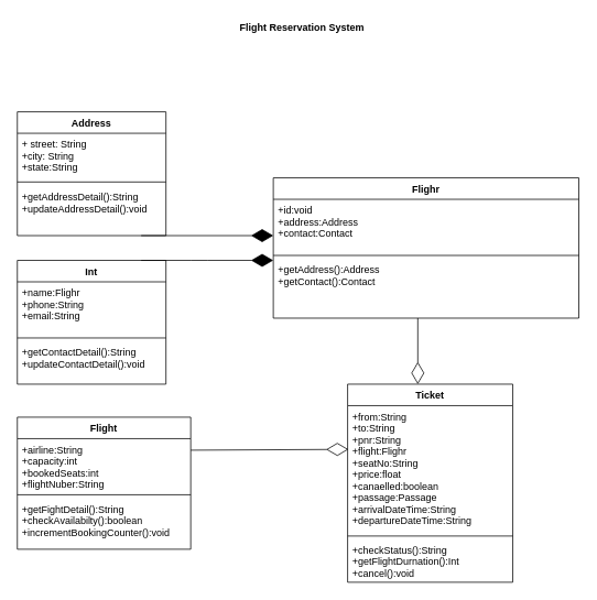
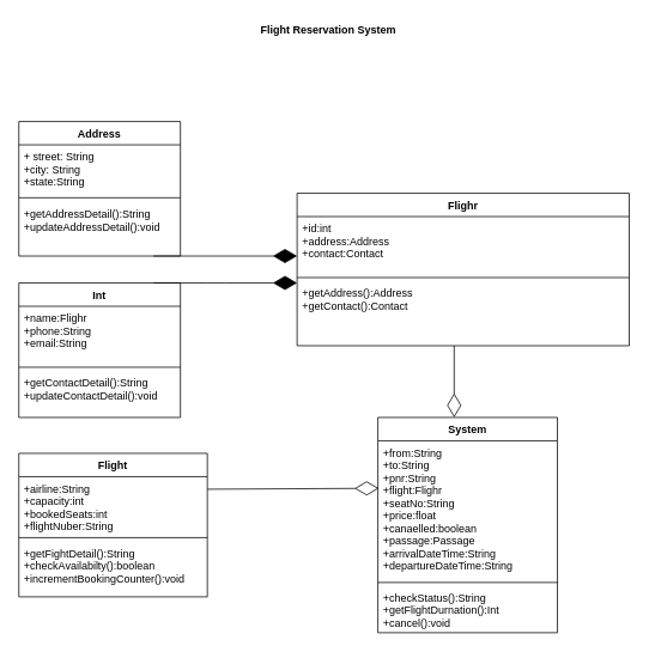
  <mxCell id="0" />
  <mxCell id="1" parent="0" />
  <mxCell id="2" value="Address" style="swimlane;fontStyle=1;align=center;verticalAlign=top;childLayout=stackLayout;horizontal=1;startSize=26;horizontalStack=0;resizeParent=1;resizeParentMax=0;resizeLast=0;collapsible=1;marginBottom=0;" vertex="1" parent="1"><mxGeometry x="20" y="135" width="180" height="150" as="geometry" /></mxCell>
  <mxCell id="3" value="+ street: String&#10;+city: String&#10;+state:String" style="text;strokeColor=none;fillColor=none;align=left;verticalAlign=top;spacingLeft=4;spacingRight=4;overflow=hidden;rotatable=0;points=[[0,0.5],[1,0.5]];portConstraint=eastwest;" vertex="1" parent="2"><mxGeometry y="26" width="180" height="54" as="geometry" /></mxCell>
  <mxCell id="4" value="" style="line;strokeWidth=1;fillColor=none;align=left;verticalAlign=middle;spacingTop=-1;spacingLeft=3;spacingRight=3;rotatable=0;labelPosition=right;points=[];portConstraint=eastwest;" vertex="1" parent="2"><mxGeometry y="80" width="180" height="10" as="geometry" /></mxCell>
  <mxCell id="5" value="+getAddressDetail():String&#10;+updateAddressDetail():void" style="text;strokeColor=none;fillColor=none;align=left;verticalAlign=top;spacingLeft=4;spacingRight=4;overflow=hidden;rotatable=0;points=[[0,0.5],[1,0.5]];portConstraint=eastwest;" vertex="1" parent="2"><mxGeometry y="90" width="180" height="60" as="geometry" /></mxCell>
  <mxCell id="6" value="Flight Reservation System" style="text;align=center;fontStyle=1;verticalAlign=middle;spacingLeft=3;spacingRight=3;strokeColor=none;rotatable=0;points=[[0,0.5],[1,0.5]];portConstraint=eastwest;" vertex="1" parent="1"><mxGeometry x="325" y="20" width="80" height="26" as="geometry" /></mxCell>
  <mxCell id="7" value="Int" style="swimlane;fontStyle=1;align=center;verticalAlign=top;childLayout=stackLayout;horizontal=1;startSize=26;horizontalStack=0;resizeParent=1;resizeParentMax=0;resizeLast=0;collapsible=1;marginBottom=0;" vertex="1" parent="1"><mxGeometry x="20" y="315" width="180" height="150" as="geometry" /></mxCell>
  <mxCell id="8" value="+name:Flighr&#10;+phone:String&#10;+email:String" style="text;strokeColor=none;fillColor=none;align=left;verticalAlign=top;spacingLeft=4;spacingRight=4;overflow=hidden;rotatable=0;points=[[0,0.5],[1,0.5]];portConstraint=eastwest;" vertex="1" parent="7"><mxGeometry y="26" width="180" height="64" as="geometry" /></mxCell>
  <mxCell id="9" value="" style="line;strokeWidth=1;fillColor=none;align=left;verticalAlign=middle;spacingTop=-1;spacingLeft=3;spacingRight=3;rotatable=0;labelPosition=right;points=[];portConstraint=eastwest;" vertex="1" parent="7"><mxGeometry y="90" width="180" height="8" as="geometry" /></mxCell>
  <mxCell id="10" value="+getContactDetail():String&#10;+updateContactDetail():void" style="text;strokeColor=none;fillColor=none;align=left;verticalAlign=top;spacingLeft=4;spacingRight=4;overflow=hidden;rotatable=0;points=[[0,0.5],[1,0.5]];portConstraint=eastwest;" vertex="1" parent="7"><mxGeometry y="98" width="180" height="52" as="geometry" /></mxCell>
  <mxCell id="11" value="Flighr" style="swimlane;fontStyle=1;align=center;verticalAlign=top;childLayout=stackLayout;horizontal=1;startSize=26;horizontalStack=0;resizeParent=1;resizeParentMax=0;resizeLast=0;collapsible=1;marginBottom=0;" vertex="1" parent="1"><mxGeometry x="330" y="215" width="370" height="170" as="geometry" /></mxCell>
- <mxCell id="12" value="+id:void&#10;+address:Address&#10;+contact:Contact" style="text;strokeColor=none;fillColor=none;align=left;verticalAlign=top;spacingLeft=4;spacingRight=4;overflow=hidden;rotatable=0;points=[[0,0.5],[1,0.5]];portConstraint=eastwest;" vertex="1" parent="11"><mxGeometry y="26" width="370" height="64" as="geometry" /></mxCell>
+ <mxCell id="12" value="+id:int&#10;+address:Address&#10;+contact:Contact" style="text;strokeColor=none;fillColor=none;align=left;verticalAlign=top;spacingLeft=4;spacingRight=4;overflow=hidden;rotatable=0;points=[[0,0.5],[1,0.5]];portConstraint=eastwest;" vertex="1" parent="11"><mxGeometry y="26" width="370" height="64" as="geometry" /></mxCell>
  <mxCell id="13" value="" style="line;strokeWidth=1;fillColor=none;align=left;verticalAlign=middle;spacingTop=-1;spacingLeft=3;spacingRight=3;rotatable=0;labelPosition=right;points=[];portConstraint=eastwest;" vertex="1" parent="11"><mxGeometry y="90" width="370" height="8" as="geometry" /></mxCell>
  <mxCell id="14" value="+getAddress():Address&#10;+getContact():Contact" style="text;strokeColor=none;fillColor=none;align=left;verticalAlign=top;spacingLeft=4;spacingRight=4;overflow=hidden;rotatable=0;points=[[0,0.5],[1,0.5]];portConstraint=eastwest;" vertex="1" parent="11"><mxGeometry y="98" width="370" height="72" as="geometry" /></mxCell>
- <mxCell id="15" value="Ticket" style="swimlane;fontStyle=1;align=center;verticalAlign=top;childLayout=stackLayout;horizontal=1;startSize=26;horizontalStack=0;resizeParent=1;resizeParentMax=0;resizeLast=0;collapsible=1;marginBottom=0;" vertex="1" parent="1"><mxGeometry x="420" y="465" width="200" height="240" as="geometry" /></mxCell>
+ <mxCell id="15" value="System" style="swimlane;fontStyle=1;align=center;verticalAlign=top;childLayout=stackLayout;horizontal=1;startSize=26;horizontalStack=0;resizeParent=1;resizeParentMax=0;resizeLast=0;collapsible=1;marginBottom=0;" vertex="1" parent="1"><mxGeometry x="420" y="465" width="200" height="240" as="geometry" /></mxCell>
  <mxCell id="16" value="+from:String&#10;+to:String&#10;+pnr:String&#10;+flight:Flighr&#10;+seatNo:String&#10;+price:float&#10;+canaelled:boolean&#10;+passage:Passage&#10;+arrivalDateTime:String&#10;+departureDateTime:String" style="text;strokeColor=none;fillColor=none;align=left;verticalAlign=top;spacingLeft=4;spacingRight=4;overflow=hidden;rotatable=0;points=[[0,0.5],[1,0.5]];portConstraint=eastwest;" vertex="1" parent="15"><mxGeometry y="26" width="200" height="154" as="geometry" /></mxCell>
  <mxCell id="17" value="" style="line;strokeWidth=1;fillColor=none;align=left;verticalAlign=middle;spacingTop=-1;spacingLeft=3;spacingRight=3;rotatable=0;labelPosition=right;points=[];portConstraint=eastwest;" vertex="1" parent="15"><mxGeometry y="180" width="200" height="8" as="geometry" /></mxCell>
  <mxCell id="18" value="+checkStatus():String&#10;+getFlightDurnation():Int&#10;+cancel():void" style="text;strokeColor=none;fillColor=none;align=left;verticalAlign=top;spacingLeft=4;spacingRight=4;overflow=hidden;rotatable=0;points=[[0,0.5],[1,0.5]];portConstraint=eastwest;" vertex="1" parent="15"><mxGeometry y="188" width="200" height="52" as="geometry" /></mxCell>
  <mxCell id="19" value="" style="endArrow=diamondThin;endFill=1;endSize=24;html=1;" edge="1" parent="1"><mxGeometry width="160" relative="1" as="geometry"><mxPoint x="170" y="315" as="sourcePoint" /><mxPoint x="330" y="315" as="targetPoint" /><Array as="points"><mxPoint x="240" y="315" /></Array></mxGeometry></mxCell>
  <mxCell id="20" value="" style="endArrow=diamondThin;endFill=1;endSize=24;html=1;" edge="1" parent="1"><mxGeometry width="160" relative="1" as="geometry"><mxPoint x="170" y="285" as="sourcePoint" /><mxPoint x="330" y="285" as="targetPoint" /></mxGeometry></mxCell>
  <mxCell id="21" value="" style="endArrow=diamondThin;endFill=0;endSize=24;html=1;" edge="1" parent="1"><mxGeometry width="160" relative="1" as="geometry"><mxPoint x="505" y="385" as="sourcePoint" /><mxPoint x="505" y="465" as="targetPoint" /></mxGeometry></mxCell>
  <mxCell id="22" value="Flight" style="swimlane;fontStyle=1;align=center;verticalAlign=top;childLayout=stackLayout;horizontal=1;startSize=26;horizontalStack=0;resizeParent=1;resizeParentMax=0;resizeLast=0;collapsible=1;marginBottom=0;" vertex="1" parent="1"><mxGeometry x="20" y="505" width="210" height="160" as="geometry" /></mxCell>
  <mxCell id="23" value="+airline:String&#10;+capacity:int&#10;+bookedSeats:int&#10;+flightNuber:String" style="text;strokeColor=none;fillColor=none;align=left;verticalAlign=top;spacingLeft=4;spacingRight=4;overflow=hidden;rotatable=0;points=[[0,0.5],[1,0.5]];portConstraint=eastwest;" vertex="1" parent="22"><mxGeometry y="26" width="210" height="64" as="geometry" /></mxCell>
  <mxCell id="24" value="" style="line;strokeWidth=1;fillColor=none;align=left;verticalAlign=middle;spacingTop=-1;spacingLeft=3;spacingRight=3;rotatable=0;labelPosition=right;points=[];portConstraint=eastwest;" vertex="1" parent="22"><mxGeometry y="90" width="210" height="8" as="geometry" /></mxCell>
  <mxCell id="25" value="+getFightDetail():String&#10;+checkAvailabilty():boolean&#10;+incrementBookingCounter():void" style="text;strokeColor=none;fillColor=none;align=left;verticalAlign=top;spacingLeft=4;spacingRight=4;overflow=hidden;rotatable=0;points=[[0,0.5],[1,0.5]];portConstraint=eastwest;" vertex="1" parent="22"><mxGeometry y="98" width="210" height="62" as="geometry" /></mxCell>
  <mxCell id="26" value="" style="endArrow=diamondThin;endFill=0;endSize=24;html=1;entryX=0.005;entryY=0.344;entryDx=0;entryDy=0;entryPerimeter=0;" edge="1" parent="1" target="16"><mxGeometry width="160" relative="1" as="geometry"><mxPoint x="230" y="545" as="sourcePoint" /><mxPoint x="390" y="545" as="targetPoint" /></mxGeometry></mxCell>
